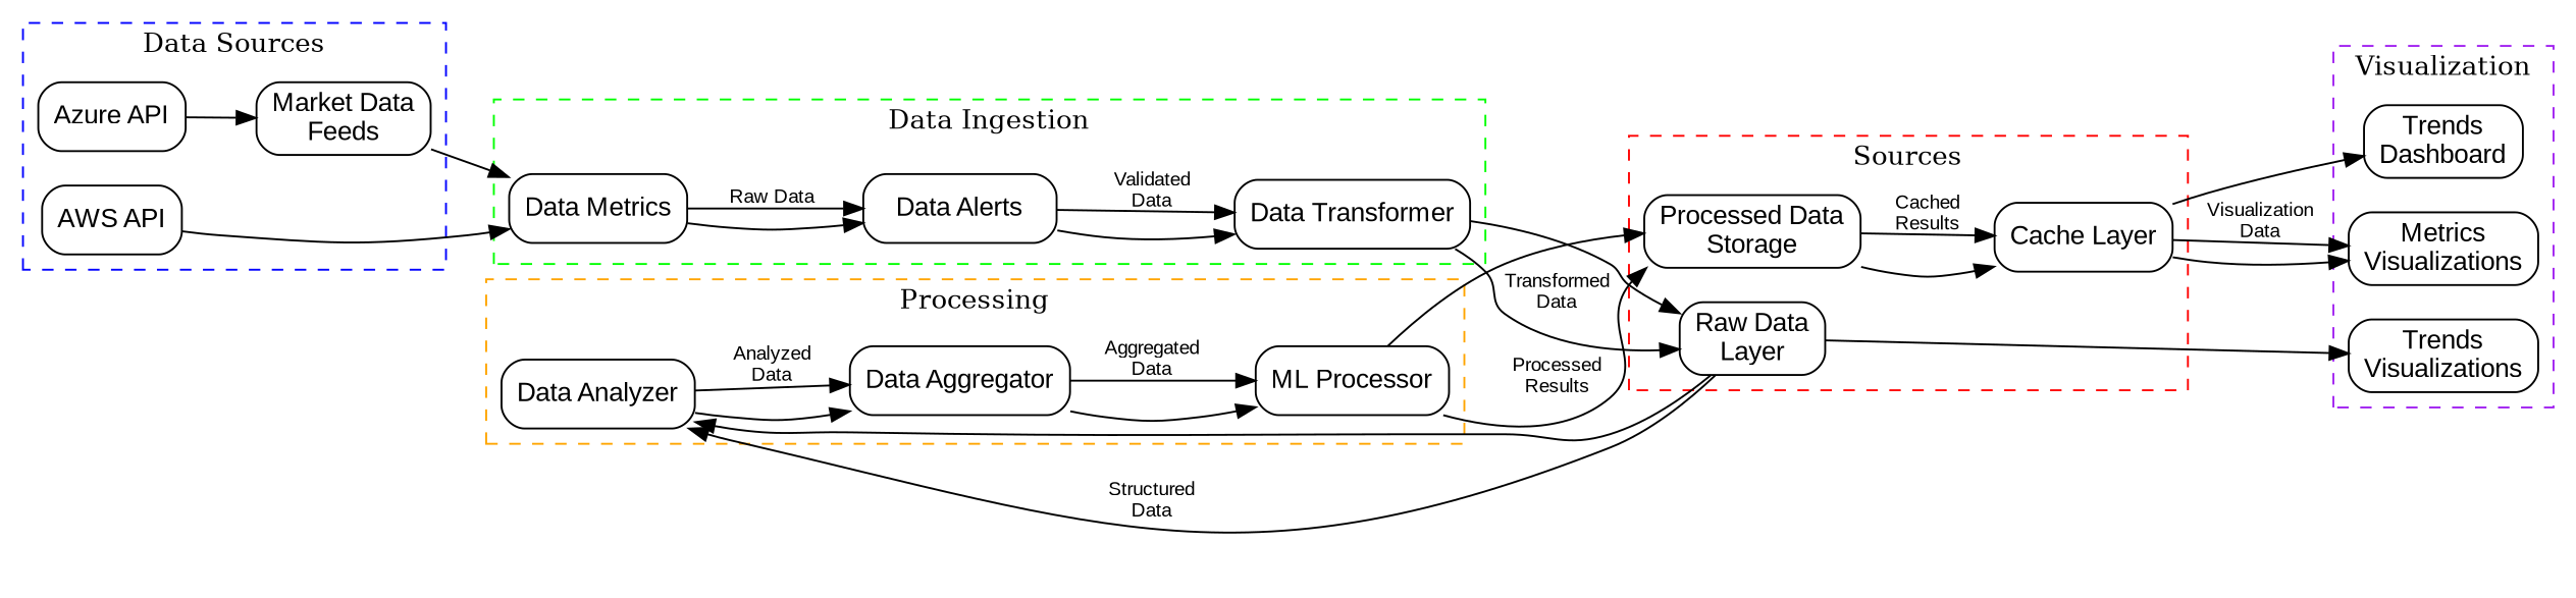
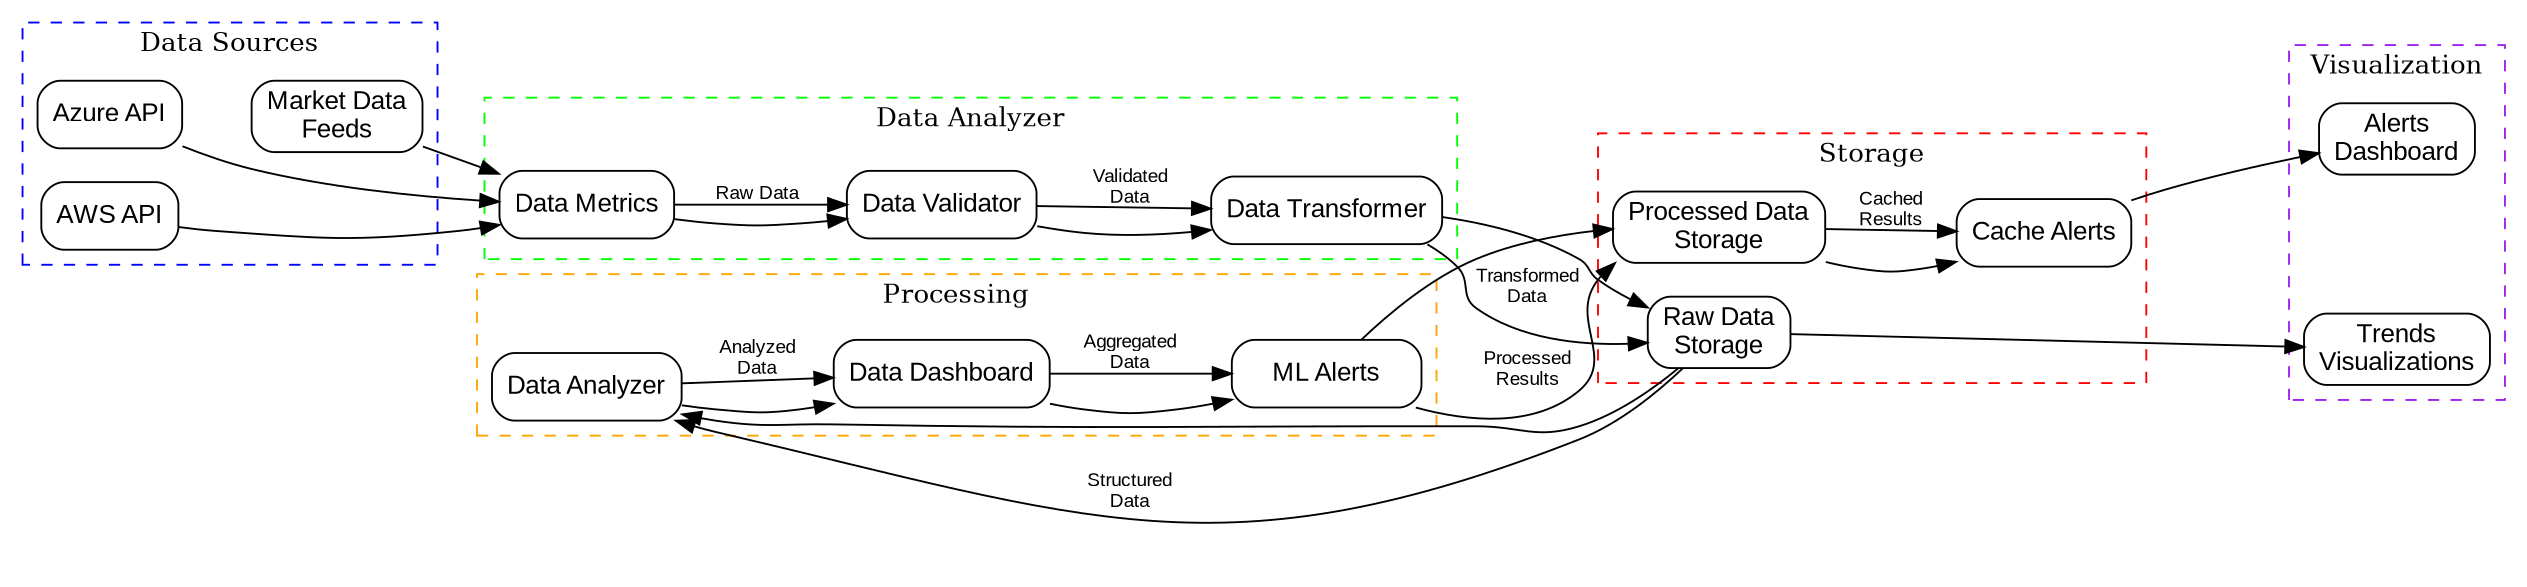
  digraph {
    rankdir=LR
    node [fontname=Arial shape=box style=rounded]
    edge [fontname=Arial]
    n1 [label="AWS API"]
    n2 [label="Azure API"]
    n3 [label="Market Data\nFeeds"]
    n4 [label="Data Metrics"]
-   n5 [label="Data Alerts"]
+   n5 [label="Data Validator"]
    n6 [label="Data Transformer"]
    n7 [label="Data Analyzer"]
-   n8 [label="Data Aggregator"]
-   n9 [label="ML Processor"]
-   n10 [label="Raw Data\nLayer"]
+   n8 [label="Data Dashboard"]
+   n9 [label="ML Alerts"]
+   n10 [label="Raw Data\nStorage"]
    n11 [label="Processed Data\nStorage"]
-   n12 [label="Cache Layer"]
-   n13 [label="Metrics\nVisualizations"]
+   n12 [label="Cache Alerts"]
    n14 [label="Trends\nVisualizations"]
-   n15 [label="Trends\nDashboard"]
+   n15 [label="Alerts\nDashboard"]
    subgraph cluster_1 {
      color=blue
      label="Data Sources"
      style=dashed
      n1
      n2
      n3
    }
    subgraph cluster_2 {
      color=green
-     label="Data Ingestion"
+     label="Data Analyzer"
      style=dashed
      n4
      n5
      n6
    }
    subgraph cluster_3 {
      color=orange
      label=Processing
      style=dashed
      n7
      n8
      n9
    }
    subgraph cluster_4 {
      color=red
-     label=Sources
+     label=Storage
      style=dashed
      n10
      n11
      n12
    }
    subgraph cluster_5 {
      color=purple
      label=Visualization
      style=dashed
-     n13
      n14
      n15
    }
    n1 -> n4
-   n2 -> n3
+   n2 -> n4
    n3 -> n4
    n4 -> n5
    n4 -> n5 [fontsize=10 label="Raw Data"]
    n5 -> n6
    n5 -> n6 [fontsize=10 label="Validated\nData"]
    n6 -> n10
    n6 -> n10 [fontsize=10 label="Transformed\nData"]
    n7 -> n8
    n7 -> n8 [fontsize=10 label="Analyzed\nData"]
    n8 -> n9
    n8 -> n9 [fontsize=10 label="Aggregated\nData"]
    n9 -> n11
    n9 -> n11 [fontsize=10 label="Processed\nResults"]
    n10 -> n7
    n10 -> n7 [fontsize=10 label="Structured\nData"]
    n10 -> n14
    n11 -> n12
    n11 -> n12 [fontsize=10 label="Cached\nResults"]
-   n12 -> n13
-   n12 -> n13 [fontsize=10 label="Visualization\nData"]
    n12 -> n15
  }
